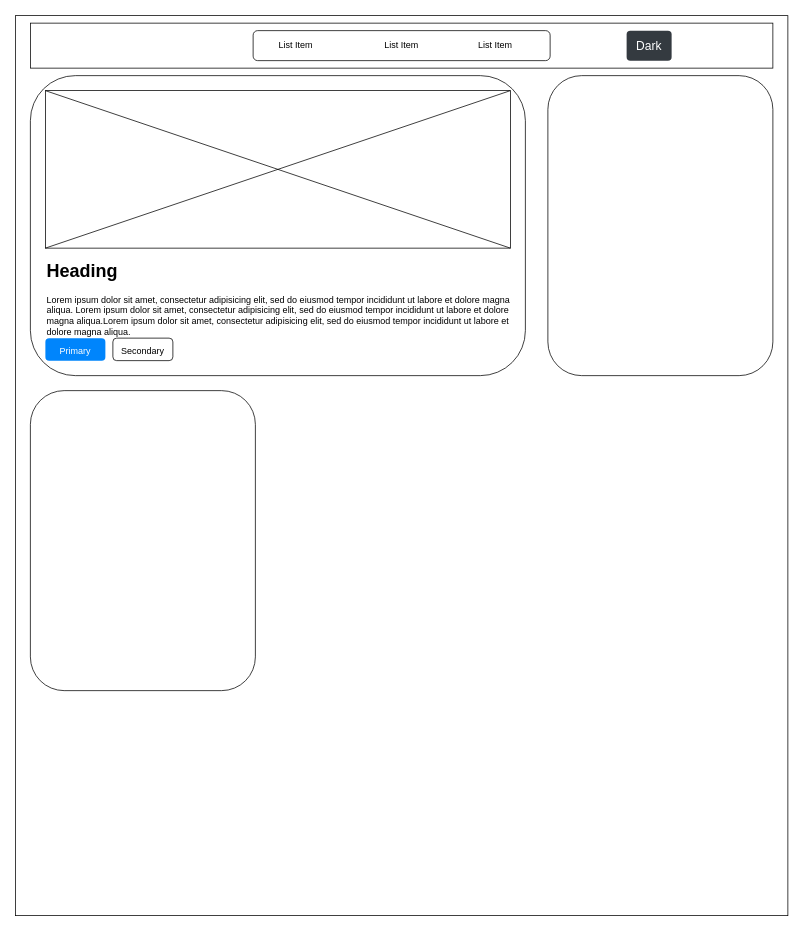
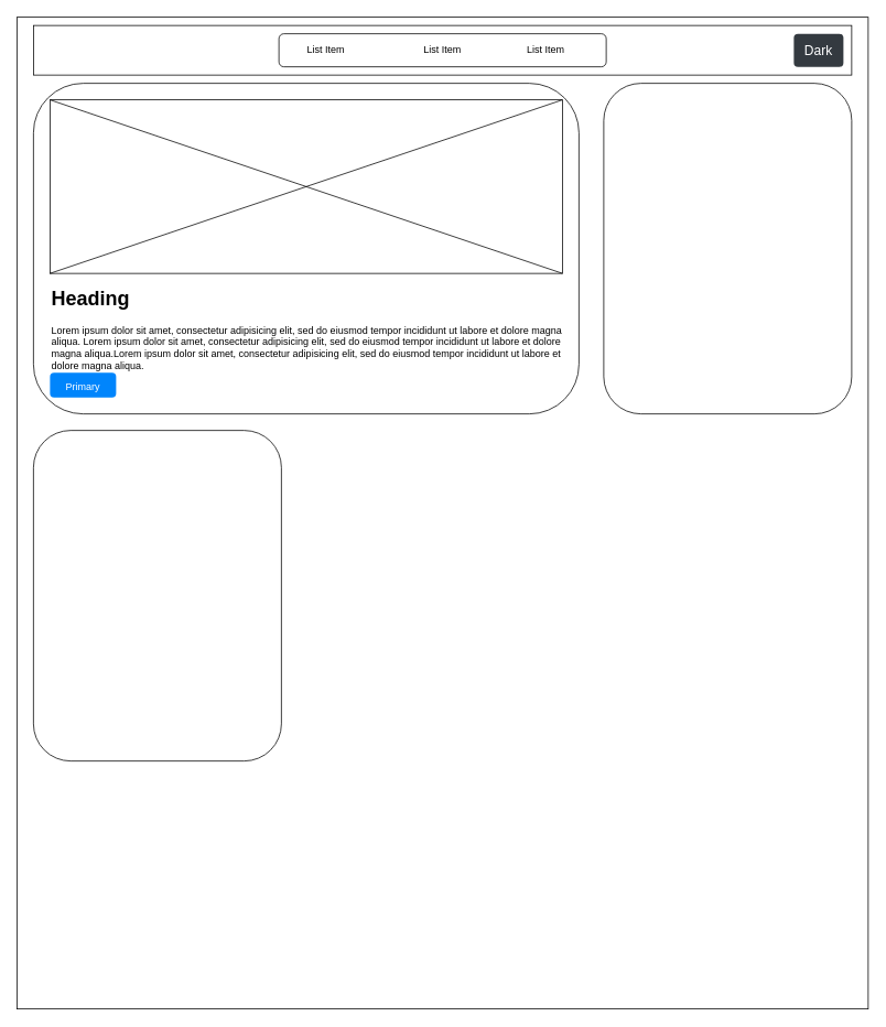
  <mxCell id="0" />
  <mxCell id="1" parent="0" />
  <mxCell id="2" value="" style="rounded=0;whiteSpace=wrap;html=1;" vertex="1" parent="1"><mxGeometry x="20" y="20" width="1030" height="1200" as="geometry" /></mxCell>
  <mxCell id="3" value="" style="rounded=1;whiteSpace=wrap;html=1;" vertex="1" parent="1"><mxGeometry x="40" y="100" width="660" height="400" as="geometry" /></mxCell>
  <mxCell id="4" value="" style="rounded=1;whiteSpace=wrap;html=1;" vertex="1" parent="1"><mxGeometry x="40" y="520" width="300" height="400" as="geometry" /></mxCell>
  <mxCell id="5" value="" style="rounded=1;whiteSpace=wrap;html=1;" vertex="1" parent="1"><mxGeometry x="730" y="100" width="300" height="400" as="geometry" /></mxCell>
  <mxCell id="6" value="" style="rounded=0;whiteSpace=wrap;html=1;" vertex="1" parent="1"><mxGeometry x="40" y="30" width="990" height="60" as="geometry" /></mxCell>
  <mxCell id="7" value="&lt;h1 style=&quot;margin-top: 0px;&quot;&gt;Heading&lt;/h1&gt;&lt;p&gt;Lorem ipsum dolor sit amet, consectetur adipisicing elit, sed do eiusmod tempor incididunt ut labore et dolore magna aliqua.&amp;nbsp;&lt;span style=&quot;background-color: initial;&quot;&gt;Lorem ipsum dolor sit amet, consectetur adipisicing elit, sed do eiusmod tempor incididunt ut labore et dolore magna aliqua.&lt;/span&gt;&lt;span style=&quot;background-color: initial;&quot;&gt;Lorem ipsum dolor sit amet, consectetur adipisicing elit, sed do eiusmod tempor incididunt ut labore et dolore magna aliqua.&lt;/span&gt;&lt;/p&gt;" style="text;html=1;whiteSpace=wrap;overflow=hidden;rounded=0;" vertex="1" parent="1"><mxGeometry x="60" y="340" width="620" height="110" as="geometry" /></mxCell>
  <mxCell id="8" value="" style="whiteSpace=wrap;html=1;" vertex="1" parent="1"><mxGeometry x="60" y="120" width="620" height="210" as="geometry" /></mxCell>
  <mxCell id="9" value="" style="endArrow=none;html=1;rounded=0;entryX=1;entryY=0;entryDx=0;entryDy=0;exitX=0;exitY=1;exitDx=0;exitDy=0;" edge="1" parent="1" source="8" target="8"><mxGeometry width="50" height="50" relative="1" as="geometry"><mxPoint x="600" y="530" as="sourcePoint" /><mxPoint x="650" y="480" as="targetPoint" /></mxGeometry></mxCell>
  <mxCell id="10" value="" style="endArrow=none;html=1;rounded=0;entryX=1;entryY=1;entryDx=0;entryDy=0;exitX=0;exitY=0;exitDx=0;exitDy=0;" edge="1" parent="1" source="8" target="8"><mxGeometry width="50" height="50" relative="1" as="geometry"><mxPoint x="70" y="340" as="sourcePoint" /><mxPoint x="690" y="130" as="targetPoint" /></mxGeometry></mxCell>
  <mxCell id="11" value="" style="rounded=1;whiteSpace=wrap;html=1;" vertex="1" parent="1"><mxGeometry x="337" y="40" width="396" height="40" as="geometry" /></mxCell>
  <mxCell id="12" value="List Item" style="text;strokeColor=none;fillColor=none;align=center;verticalAlign=middle;spacingLeft=4;spacingRight=4;overflow=hidden;points=[[0,0.5],[1,0.5]];portConstraint=eastwest;rotatable=0;whiteSpace=wrap;html=1;" vertex="1" parent="1"><mxGeometry x="354" y="45" width="80" height="30" as="geometry" /></mxCell>
  <mxCell id="13" value="List Item" style="text;strokeColor=none;fillColor=none;align=center;verticalAlign=middle;spacingLeft=4;spacingRight=4;overflow=hidden;points=[[0,0.5],[1,0.5]];portConstraint=eastwest;rotatable=0;whiteSpace=wrap;html=1;" vertex="1" parent="1"><mxGeometry x="495" y="45" width="80" height="30" as="geometry" /></mxCell>
  <mxCell id="14" value="List Item" style="text;strokeColor=none;fillColor=none;align=center;verticalAlign=middle;spacingLeft=4;spacingRight=4;overflow=hidden;points=[[0,0.5],[1,0.5]];portConstraint=eastwest;rotatable=0;whiteSpace=wrap;html=1;" vertex="1" parent="1"><mxGeometry x="620" y="45" width="80" height="30" as="geometry" /></mxCell>
- <mxCell id="15" value="Dark" style="html=1;shadow=0;dashed=0;shape=mxgraph.bootstrap.rrect;rSize=5;strokeColor=none;strokeWidth=1;fillColor=#343A40;fontColor=#ffffff;whiteSpace=wrap;align=center;verticalAlign=middle;spacingLeft=0;fontStyle=0;fontSize=16;spacing=5;" vertex="1" parent="1"><mxGeometry x="835" y="40" width="60" height="40" as="geometry" /></mxCell>
+ <mxCell id="15" value="Dark" style="html=1;shadow=0;dashed=0;shape=mxgraph.bootstrap.rrect;rSize=5;strokeColor=none;strokeWidth=1;fillColor=#343A40;fontColor=#ffffff;whiteSpace=wrap;align=center;verticalAlign=middle;spacingLeft=0;fontStyle=0;fontSize=16;spacing=5;" vertex="1" parent="1"><mxGeometry x="960" y="40" width="60" height="40" as="geometry" /></mxCell>
  <mxCell id="16" value="&lt;font style=&quot;font-size: 12px;&quot;&gt;Primary&lt;/font&gt;" style="html=1;shadow=0;dashed=0;shape=mxgraph.bootstrap.rrect;rSize=5;strokeColor=none;strokeWidth=1;fillColor=#0085FC;fontColor=#FFFFFF;whiteSpace=wrap;align=center;verticalAlign=middle;spacingLeft=0;fontStyle=0;fontSize=16;spacing=5;" vertex="1" parent="1"><mxGeometry x="60" y="450" width="80" height="30" as="geometry" /></mxCell>
- <mxCell id="17" value="&lt;font style=&quot;font-size: 12px;&quot;&gt;Secondary&lt;/font&gt;" style="html=1;shadow=0;dashed=0;shape=mxgraph.bootstrap.rrect;rSize=5;strokeWidth=1;whiteSpace=wrap;align=center;verticalAlign=middle;spacingLeft=0;fontStyle=0;fontSize=16;spacing=5;" vertex="1" parent="1"><mxGeometry x="150" y="450" width="80" height="30" as="geometry" /></mxCell>
